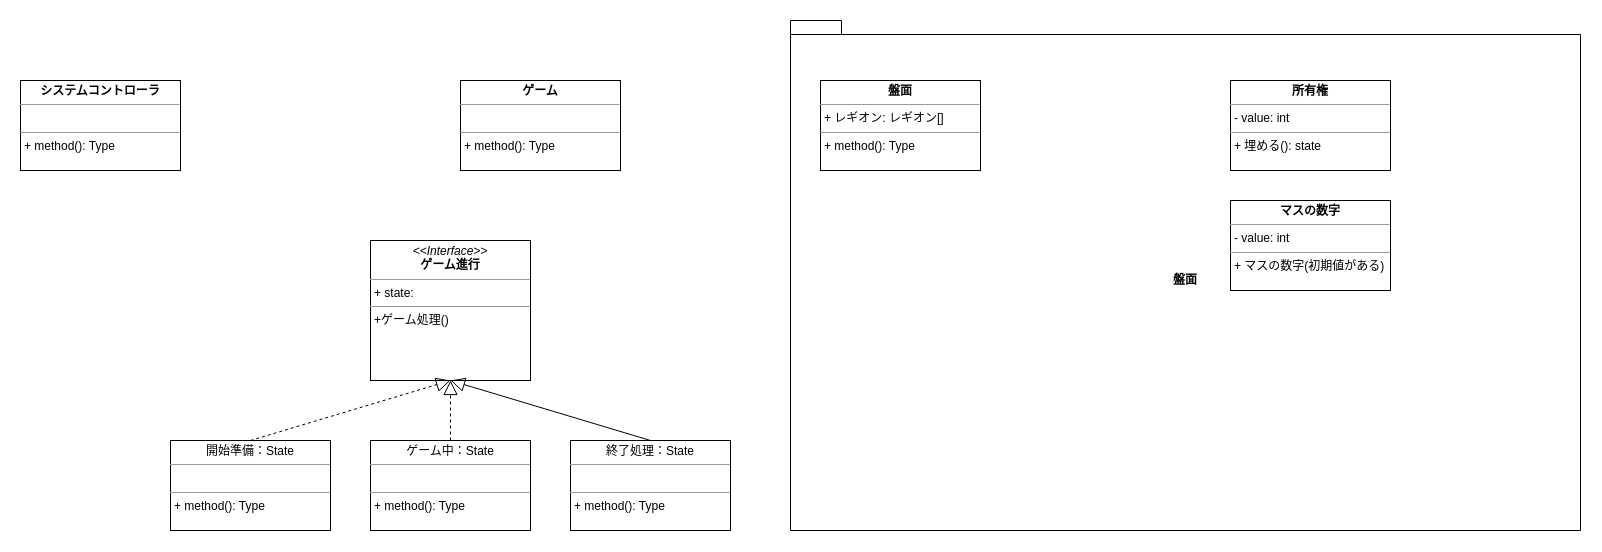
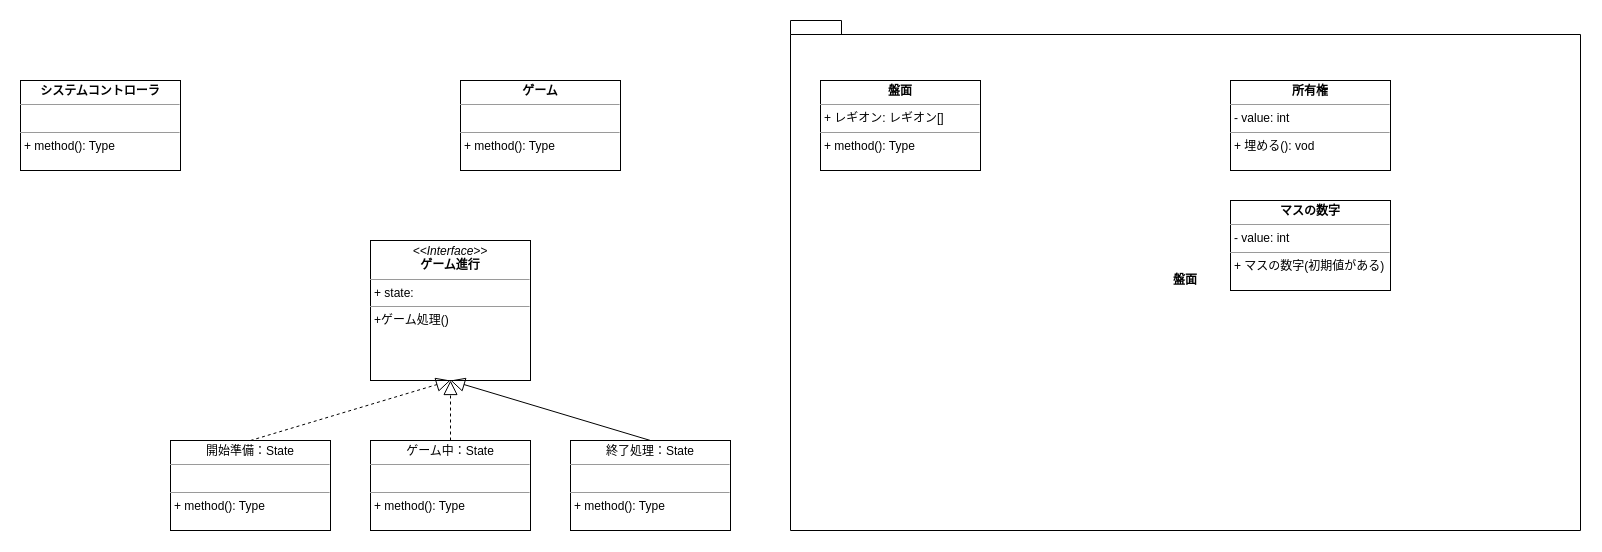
  <mxCell id="0" />
  <mxCell id="1" parent="0" />
  <mxCell id="2" value="盤面" style="shape=folder;fontStyle=1;spacingTop=10;tabWidth=40;tabHeight=14;tabPosition=left;html=1;whiteSpace=wrap;" parent="1" vertex="1"><mxGeometry x="790" y="20" width="790" height="510" as="geometry" /></mxCell>
  <mxCell id="3" value="&lt;p style=&quot;margin:0px;margin-top:4px;text-align:center;&quot;&gt;&lt;b&gt;盤面&lt;/b&gt;&lt;br&gt;&lt;/p&gt;&lt;hr size=&quot;1&quot;&gt;&lt;p style=&quot;margin:0px;margin-left:4px;&quot;&gt;+ レギオン: レギオン[]&lt;br&gt;&lt;/p&gt;&lt;hr size=&quot;1&quot;&gt;&lt;p style=&quot;margin:0px;margin-left:4px;&quot;&gt;+ method(): Type&lt;/p&gt;" style="verticalAlign=top;align=left;overflow=fill;fontSize=12;fontFamily=Helvetica;html=1;" parent="1" vertex="1"><mxGeometry x="820" y="80" width="160" height="90" as="geometry" /></mxCell>
  <mxCell id="4" value="&lt;p style=&quot;margin:0px;margin-top:4px;text-align:center;&quot;&gt;&lt;b&gt;ゲーム&lt;/b&gt;&lt;br&gt;&lt;/p&gt;&lt;hr size=&quot;1&quot;&gt;&lt;p style=&quot;margin:0px;margin-left:4px;&quot;&gt;&lt;br&gt;&lt;/p&gt;&lt;hr size=&quot;1&quot;&gt;&lt;p style=&quot;margin:0px;margin-left:4px;&quot;&gt;+ method(): Type&lt;/p&gt;" style="verticalAlign=top;align=left;overflow=fill;fontSize=12;fontFamily=Helvetica;html=1;" parent="1" vertex="1"><mxGeometry x="460" y="80" width="160" height="90" as="geometry" /></mxCell>
  <mxCell id="5" value="&lt;p style=&quot;margin:0px;margin-top:4px;text-align:center;&quot;&gt;&lt;b&gt;システムコントローラ&lt;/b&gt;&lt;br&gt;&lt;/p&gt;&lt;hr size=&quot;1&quot;&gt;&lt;p style=&quot;margin:0px;margin-left:4px;&quot;&gt;&lt;br&gt;&lt;/p&gt;&lt;hr size=&quot;1&quot;&gt;&lt;p style=&quot;margin:0px;margin-left:4px;&quot;&gt;+ method(): Type&lt;/p&gt;" style="verticalAlign=top;align=left;overflow=fill;fontSize=12;fontFamily=Helvetica;html=1;" parent="1" vertex="1"><mxGeometry x="20" y="80" width="160" height="90" as="geometry" /></mxCell>
- <mxCell id="6" value="&lt;p style=&quot;margin:0px;margin-top:4px;text-align:center;&quot;&gt;&lt;b&gt;所有権&lt;/b&gt;&lt;br&gt;&lt;/p&gt;&lt;hr size=&quot;1&quot;&gt;&lt;p style=&quot;margin:0px;margin-left:4px;&quot;&gt;- value: int&lt;br&gt;&lt;/p&gt;&lt;hr size=&quot;1&quot;&gt;&lt;p style=&quot;margin:0px;margin-left:4px;&quot;&gt;+ 埋める(): state&lt;br&gt;&lt;/p&gt;" style="verticalAlign=top;align=left;overflow=fill;fontSize=12;fontFamily=Helvetica;html=1;" parent="1" vertex="1"><mxGeometry x="1230" y="80" width="160" height="90" as="geometry" /></mxCell>
+ <mxCell id="6" value="&lt;p style=&quot;margin:0px;margin-top:4px;text-align:center;&quot;&gt;&lt;b&gt;所有権&lt;/b&gt;&lt;br&gt;&lt;/p&gt;&lt;hr size=&quot;1&quot;&gt;&lt;p style=&quot;margin:0px;margin-left:4px;&quot;&gt;- value: int&lt;br&gt;&lt;/p&gt;&lt;hr size=&quot;1&quot;&gt;&lt;p style=&quot;margin:0px;margin-left:4px;&quot;&gt;+ 埋める(): vod&lt;br&gt;&lt;/p&gt;" style="verticalAlign=top;align=left;overflow=fill;fontSize=12;fontFamily=Helvetica;html=1;" parent="1" vertex="1"><mxGeometry x="1230" y="80" width="160" height="90" as="geometry" /></mxCell>
  <mxCell id="7" value="&lt;p style=&quot;margin:0px;margin-top:4px;text-align:center;&quot;&gt;&lt;b&gt;マスの数字&lt;/b&gt;&lt;br&gt;&lt;/p&gt;&lt;hr size=&quot;1&quot;&gt;&lt;p style=&quot;margin:0px;margin-left:4px;&quot;&gt;- value: int&lt;br&gt;&lt;/p&gt;&lt;hr size=&quot;1&quot;&gt;&lt;p style=&quot;margin:0px;margin-left:4px;&quot;&gt;+ マスの数字(初期値がある)&lt;br&gt;&lt;/p&gt;" style="verticalAlign=top;align=left;overflow=fill;fontSize=12;fontFamily=Helvetica;html=1;" parent="1" vertex="1"><mxGeometry x="1230" y="200" width="160" height="90" as="geometry" /></mxCell>
  <mxCell id="8" value="&lt;p style=&quot;margin:0px;margin-top:4px;text-align:center;&quot;&gt;開始準備：State&lt;br&gt;&lt;/p&gt;&lt;hr size=&quot;1&quot;&gt;&lt;p style=&quot;margin:0px;margin-left:4px;&quot;&gt;&lt;br&gt;&lt;/p&gt;&lt;hr size=&quot;1&quot;&gt;&lt;p style=&quot;margin:0px;margin-left:4px;&quot;&gt;+ method(): Type&lt;/p&gt;" style="verticalAlign=top;align=left;overflow=fill;fontSize=12;fontFamily=Helvetica;html=1;" vertex="1" parent="1"><mxGeometry x="170" y="440" width="160" height="90" as="geometry" /></mxCell>
  <mxCell id="9" value="&lt;p style=&quot;margin:0px;margin-top:4px;text-align:center;&quot;&gt;ゲーム中：State&lt;br&gt;&lt;/p&gt;&lt;hr size=&quot;1&quot;&gt;&lt;p style=&quot;margin:0px;margin-left:4px;&quot;&gt;&lt;br&gt;&lt;/p&gt;&lt;hr size=&quot;1&quot;&gt;&lt;p style=&quot;margin:0px;margin-left:4px;&quot;&gt;+ method(): Type&lt;/p&gt;" style="verticalAlign=top;align=left;overflow=fill;fontSize=12;fontFamily=Helvetica;html=1;" vertex="1" parent="1"><mxGeometry x="370" y="440" width="160" height="90" as="geometry" /></mxCell>
  <mxCell id="10" value="&lt;p style=&quot;margin:0px;margin-top:4px;text-align:center;&quot;&gt;終了処理：State&lt;br&gt;&lt;/p&gt;&lt;hr size=&quot;1&quot;&gt;&lt;p style=&quot;margin:0px;margin-left:4px;&quot;&gt;&lt;br&gt;&lt;/p&gt;&lt;hr size=&quot;1&quot;&gt;&lt;p style=&quot;margin:0px;margin-left:4px;&quot;&gt;+ method(): Type&lt;/p&gt;" style="verticalAlign=top;align=left;overflow=fill;fontSize=12;fontFamily=Helvetica;html=1;" vertex="1" parent="1"><mxGeometry x="570" y="440" width="160" height="90" as="geometry" /></mxCell>
  <mxCell id="11" value="&lt;p style=&quot;margin:0px;margin-top:4px;text-align:center;&quot;&gt;&lt;i&gt;&amp;lt;&amp;lt;Interface&amp;gt;&amp;gt;&lt;/i&gt;&lt;br&gt;&lt;b&gt;ゲーム進行&lt;/b&gt;&lt;br&gt;&lt;/p&gt;&lt;hr size=&quot;1&quot;&gt;&lt;p style=&quot;margin:0px;margin-left:4px;&quot;&gt;+ state: &lt;br&gt;&lt;/p&gt;&lt;hr size=&quot;1&quot;&gt;&lt;p style=&quot;margin:0px;margin-left:4px;&quot;&gt;+ゲーム処理()&lt;br&gt;&lt;/p&gt;" style="verticalAlign=top;align=left;overflow=fill;fontSize=12;fontFamily=Helvetica;html=1;whiteSpace=wrap;" vertex="1" parent="1"><mxGeometry x="370" y="240" width="160" height="140" as="geometry" /></mxCell>
  <mxCell id="12" value="" style="endArrow=block;dashed=1;endFill=0;endSize=12;html=1;rounded=0;exitX=0.5;exitY=0;exitDx=0;exitDy=0;entryX=0.5;entryY=1;entryDx=0;entryDy=0;" edge="1" parent="1" source="8" target="11"><mxGeometry width="160" relative="1" as="geometry"><mxPoint x="610" y="420" as="sourcePoint" /><mxPoint x="770" y="420" as="targetPoint" /></mxGeometry></mxCell>
  <mxCell id="13" value="" style="endArrow=block;dashed=1;endFill=0;endSize=12;html=1;rounded=0;exitX=0.5;exitY=0;exitDx=0;exitDy=0;entryX=0.5;entryY=1;entryDx=0;entryDy=0;" edge="1" parent="1" source="9" target="11"><mxGeometry width="160" relative="1" as="geometry"><mxPoint x="260" y="450" as="sourcePoint" /><mxPoint x="450" y="380" as="targetPoint" /></mxGeometry></mxCell>
  <mxCell id="14" value="" style="endArrow=block;dashed=0;endFill=0;endSize=12;html=1;rounded=0;exitX=0.5;exitY=0;exitDx=0;exitDy=0;entryX=0.5;entryY=1;entryDx=0;entryDy=0;" edge="1" parent="1" source="10" target="11"><mxGeometry width="160" relative="1" as="geometry"><mxPoint x="270" y="460" as="sourcePoint" /><mxPoint x="470" y="400" as="targetPoint" /></mxGeometry></mxCell>
